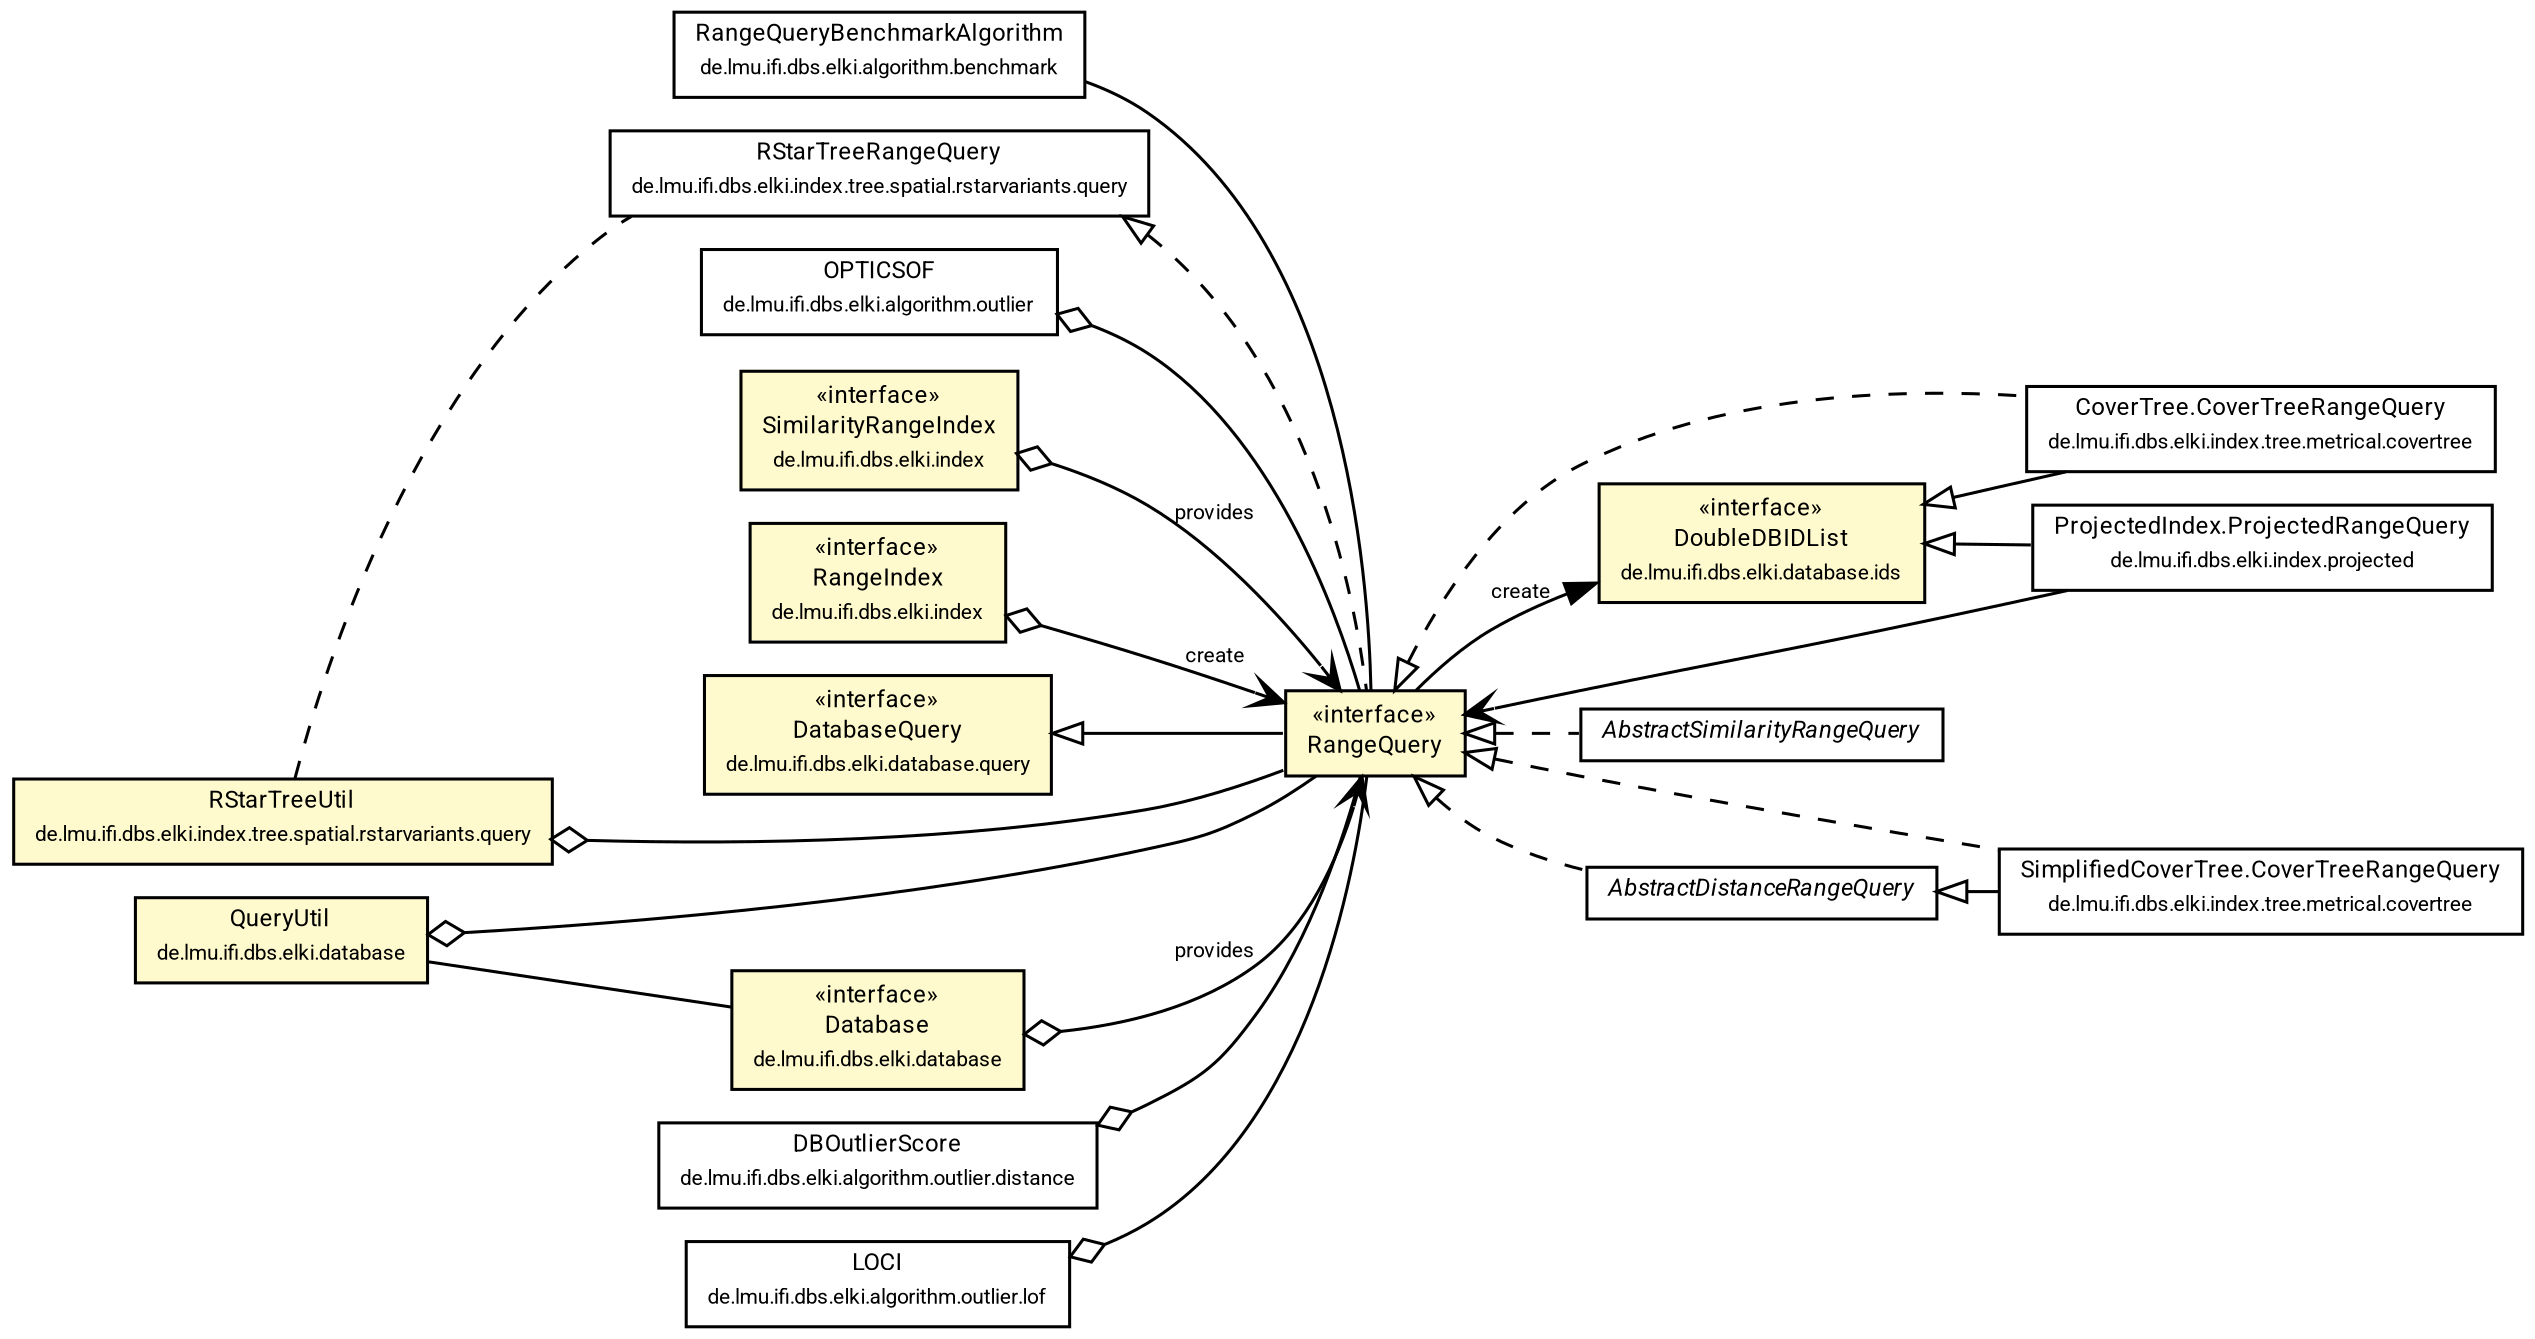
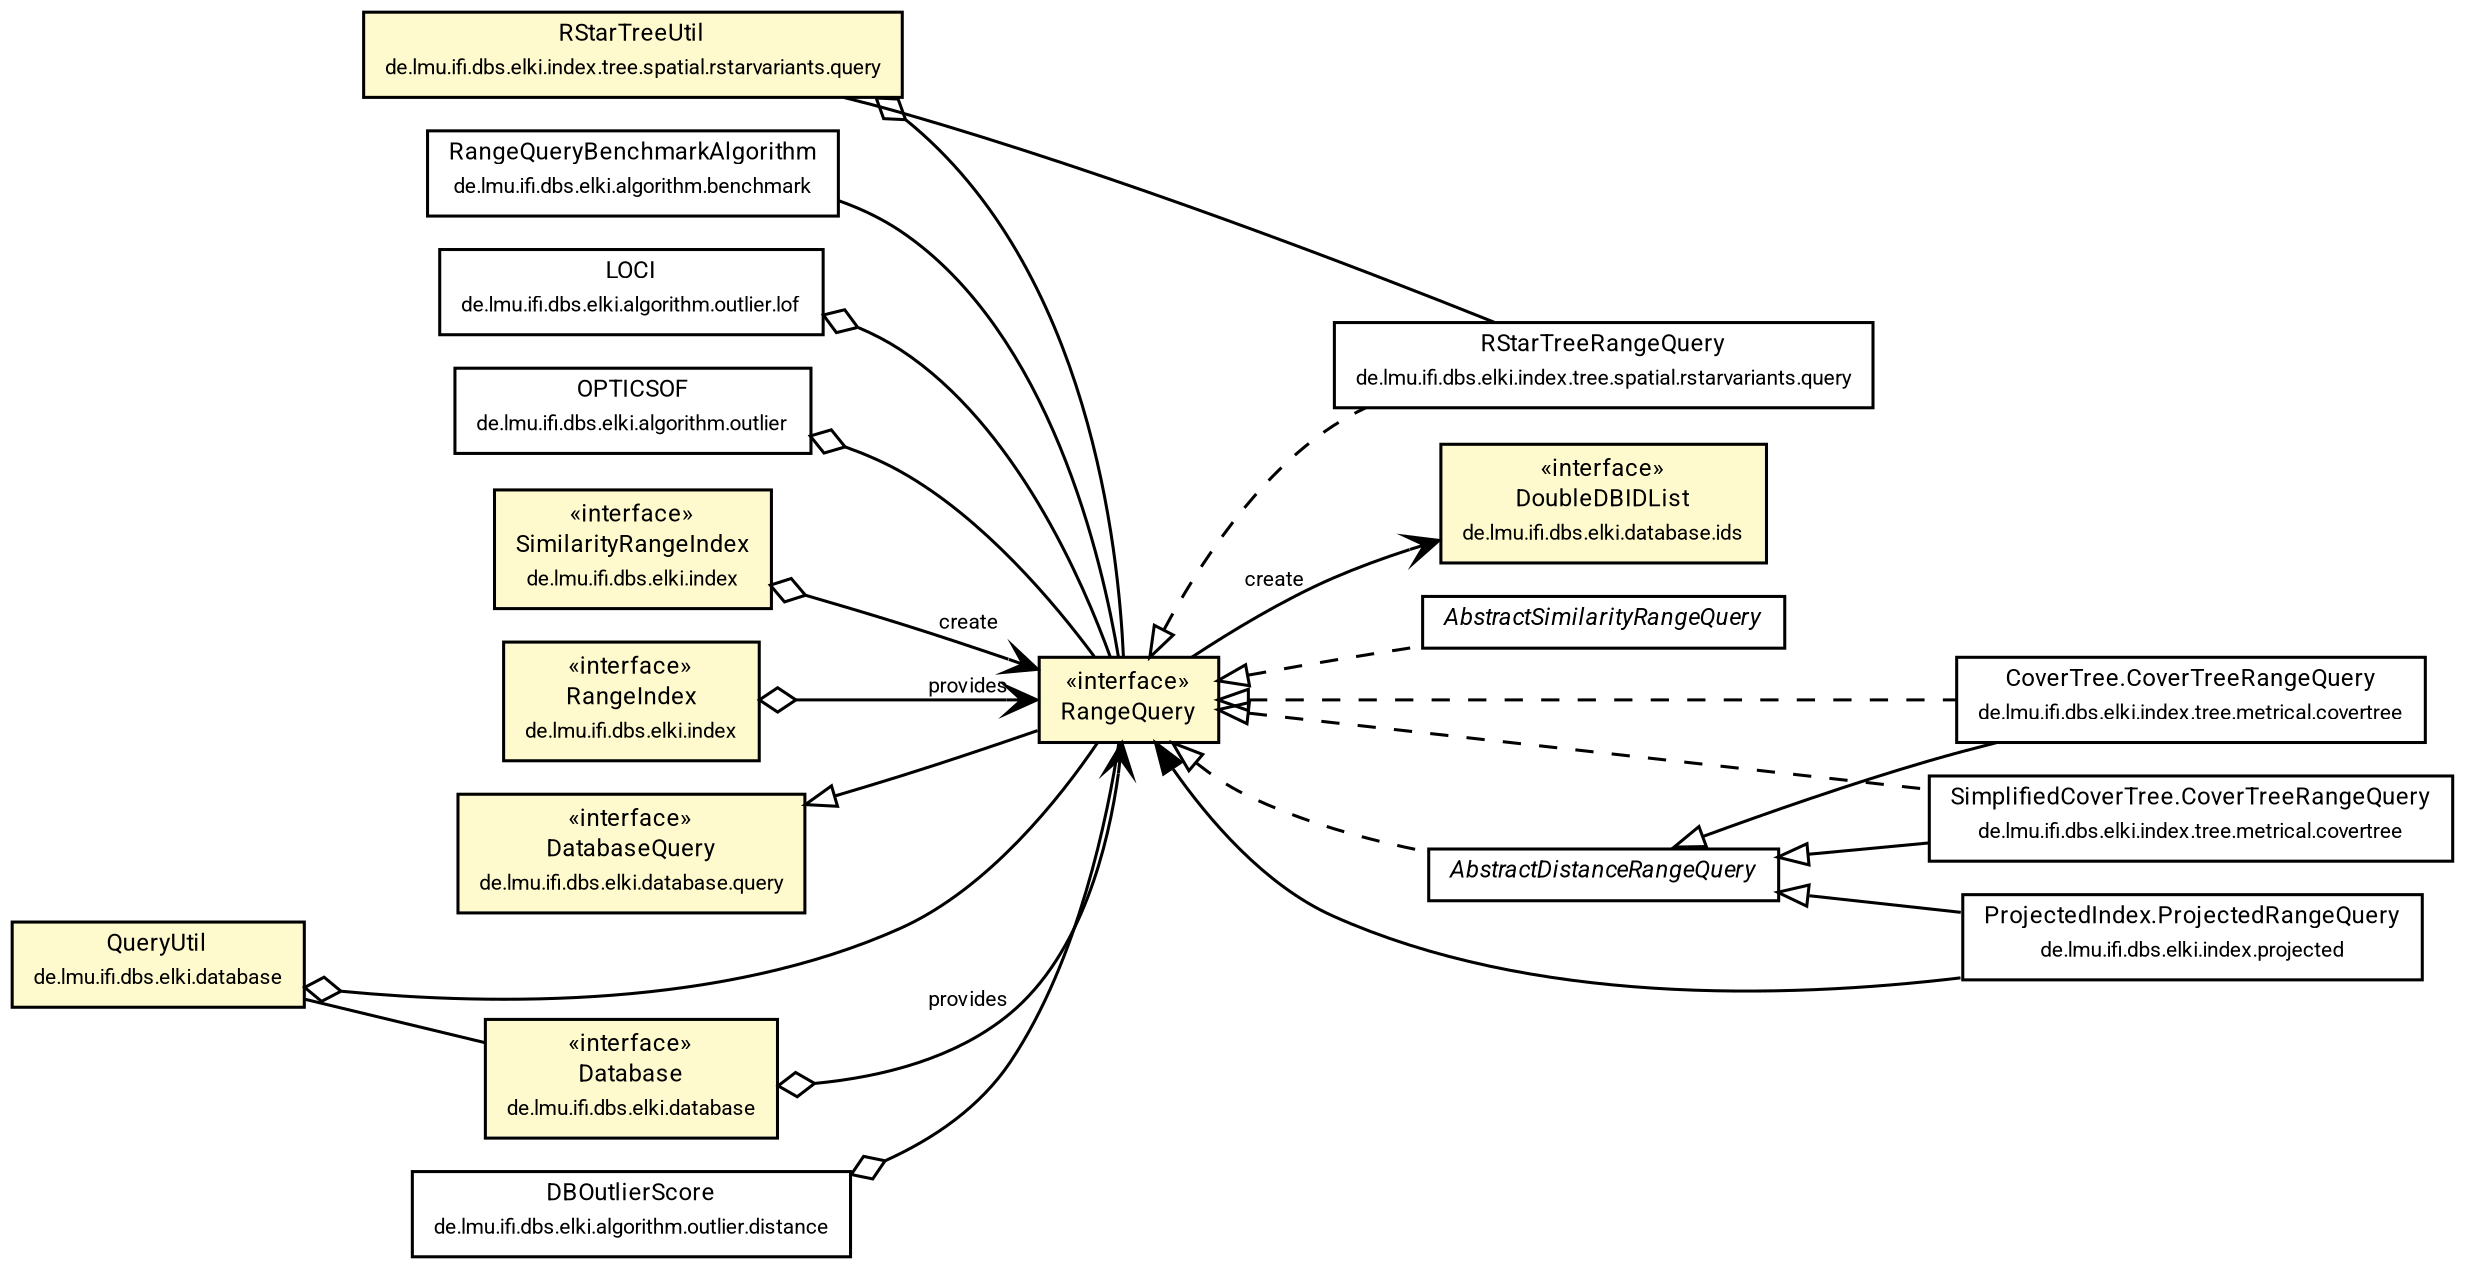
  digraph {
    nodesep=0.15
    rankdir=LR
    ranksep=0.25
    node [fontcolor=black fontname=Roboto fontsize=8 margin=0 shape=plaintext]
    edge [color=black fontname=Roboto fontsize=7 labelfontname=Roboto labelfontsize=7 weight=9 arrowtail=empty dir=back]
    n1 [height=0 label=<<table title="de.lmu.ifi.dbs.elki.algorithm.benchmark.RangeQueryBenchmarkAlgorithm" border="0" cellborder="1" cellspacing="0" cellpadding="2" href="../../../algorithm/benchmark/RangeQueryBenchmarkAlgorithm.html" target="_parent"> 		<tr><td><table border="0" cellspacing="0" cellpadding="1"> 		<tr><td align="center" balign="center"> <font face="Roboto">RangeQueryBenchmarkAlgorithm</font> </td></tr> 		<tr><td align="center" balign="center"> <font face="Roboto" point-size="7.0">de.lmu.ifi.dbs.elki.algorithm.benchmark</font> </td></tr> 		</table></td></tr> 		</table>> width=0]
    n2 [height=0 label=<<table title="de.lmu.ifi.dbs.elki.database.query.range.RangeQuery" border="0" cellborder="1" cellspacing="0" cellpadding="2" bgcolor="lemonChiffon" href="RangeQuery.html" target="_parent"> 		<tr><td><table border="0" cellspacing="0" cellpadding="1"> 		<tr><td align="center" balign="center"> &#171;interface&#187; </td></tr> 		<tr><td align="center" balign="center"> <font face="Roboto">RangeQuery</font> </td></tr> 		</table></td></tr> 		</table>> width=0]
    n3 [height=0 label=<<table title="de.lmu.ifi.dbs.elki.database.ids.DoubleDBIDList" border="0" cellborder="1" cellspacing="0" cellpadding="2" bgcolor="LemonChiffon" href="../../ids/DoubleDBIDList.html" target="_parent"> 		<tr><td><table border="0" cellspacing="0" cellpadding="1"> 		<tr><td align="center" balign="center"> &#171;interface&#187; </td></tr> 		<tr><td align="center" balign="center"> <font face="Roboto">DoubleDBIDList</font> </td></tr> 		<tr><td align="center" balign="center"> <font face="Roboto" point-size="7.0">de.lmu.ifi.dbs.elki.database.ids</font> </td></tr> 		</table></td></tr> 		</table>> width=0]
    n4 [height=0 label=<<table title="de.lmu.ifi.dbs.elki.database.query.range.AbstractSimilarityRangeQuery" border="0" cellborder="1" cellspacing="0" cellpadding="2" href="AbstractSimilarityRangeQuery.html" target="_parent"> 		<tr><td><table border="0" cellspacing="0" cellpadding="1"> 		<tr><td align="center" balign="center"> <font face="Roboto"><i>AbstractSimilarityRangeQuery</i></font> </td></tr> 		</table></td></tr> 		</table>> width=0]
    n5 [height=0 label=<<table title="de.lmu.ifi.dbs.elki.database.query.range.AbstractDistanceRangeQuery" border="0" cellborder="1" cellspacing="0" cellpadding="2" href="AbstractDistanceRangeQuery.html" target="_parent"> 		<tr><td><table border="0" cellspacing="0" cellpadding="1"> 		<tr><td align="center" balign="center"> <font face="Roboto"><i>AbstractDistanceRangeQuery</i></font> </td></tr> 		</table></td></tr> 		</table>> width=0]
    n6 [height=0 label=<<table title="de.lmu.ifi.dbs.elki.index.tree.spatial.rstarvariants.query.RStarTreeRangeQuery" border="0" cellborder="1" cellspacing="0" cellpadding="2" href="../../../index/tree/spatial/rstarvariants/query/RStarTreeRangeQuery.html" target="_parent"> 		<tr><td><table border="0" cellspacing="0" cellpadding="1"> 		<tr><td align="center" balign="center"> <font face="Roboto">RStarTreeRangeQuery</font> </td></tr> 		<tr><td align="center" balign="center"> <font face="Roboto" point-size="7.0">de.lmu.ifi.dbs.elki.index.tree.spatial.rstarvariants.query</font> </td></tr> 		</table></td></tr> 		</table>> width=0]
    n7 [height=0 label=<<table title="de.lmu.ifi.dbs.elki.index.tree.metrical.covertree.CoverTree.CoverTreeRangeQuery" border="0" cellborder="1" cellspacing="0" cellpadding="2" href="../../../index/tree/metrical/covertree/CoverTree.CoverTreeRangeQuery.html" target="_parent"> 		<tr><td><table border="0" cellspacing="0" cellpadding="1"> 		<tr><td align="center" balign="center"> <font face="Roboto">CoverTree.CoverTreeRangeQuery</font> </td></tr> 		<tr><td align="center" balign="center"> <font face="Roboto" point-size="7.0">de.lmu.ifi.dbs.elki.index.tree.metrical.covertree</font> </td></tr> 		</table></td></tr> 		</table>> width=0]
    n8 [height=0 label=<<table title="de.lmu.ifi.dbs.elki.index.tree.metrical.covertree.SimplifiedCoverTree.CoverTreeRangeQuery" border="0" cellborder="1" cellspacing="0" cellpadding="2" href="../../../index/tree/metrical/covertree/SimplifiedCoverTree.CoverTreeRangeQuery.html" target="_parent"> 		<tr><td><table border="0" cellspacing="0" cellpadding="1"> 		<tr><td align="center" balign="center"> <font face="Roboto">SimplifiedCoverTree.CoverTreeRangeQuery</font> </td></tr> 		<tr><td align="center" balign="center"> <font face="Roboto" point-size="7.0">de.lmu.ifi.dbs.elki.index.tree.metrical.covertree</font> </td></tr> 		</table></td></tr> 		</table>> width=0]
    n9 [height=0 label=<<table title="de.lmu.ifi.dbs.elki.algorithm.outlier.OPTICSOF" border="0" cellborder="1" cellspacing="0" cellpadding="2" href="../../../algorithm/outlier/OPTICSOF.html" target="_parent"> 		<tr><td><table border="0" cellspacing="0" cellpadding="1"> 		<tr><td align="center" balign="center"> <font face="Roboto">OPTICSOF</font> </td></tr> 		<tr><td align="center" balign="center"> <font face="Roboto" point-size="7.0">de.lmu.ifi.dbs.elki.algorithm.outlier</font> </td></tr> 		</table></td></tr> 		</table>> width=0]
    n10 [height=0 label=<<table title="de.lmu.ifi.dbs.elki.index.SimilarityRangeIndex" border="0" cellborder="1" cellspacing="0" cellpadding="2" bgcolor="LemonChiffon" href="../../../index/SimilarityRangeIndex.html" target="_parent"> 		<tr><td><table border="0" cellspacing="0" cellpadding="1"> 		<tr><td align="center" balign="center"> &#171;interface&#187; </td></tr> 		<tr><td align="center" balign="center"> <font face="Roboto">SimilarityRangeIndex</font> </td></tr> 		<tr><td align="center" balign="center"> <font face="Roboto" point-size="7.0">de.lmu.ifi.dbs.elki.index</font> </td></tr> 		</table></td></tr> 		</table>> width=0]
    n11 [height=0 label=<<table title="de.lmu.ifi.dbs.elki.index.RangeIndex" border="0" cellborder="1" cellspacing="0" cellpadding="2" bgcolor="LemonChiffon" href="../../../index/RangeIndex.html" target="_parent"> 		<tr><td><table border="0" cellspacing="0" cellpadding="1"> 		<tr><td align="center" balign="center"> &#171;interface&#187; </td></tr> 		<tr><td align="center" balign="center"> <font face="Roboto">RangeIndex</font> </td></tr> 		<tr><td align="center" balign="center"> <font face="Roboto" point-size="7.0">de.lmu.ifi.dbs.elki.index</font> </td></tr> 		</table></td></tr> 		</table>> width=0]
    n12 [height=0 label=<<table title="de.lmu.ifi.dbs.elki.database.query.DatabaseQuery" border="0" cellborder="1" cellspacing="0" cellpadding="2" bgcolor="LemonChiffon" href="../DatabaseQuery.html" target="_parent"> 		<tr><td><table border="0" cellspacing="0" cellpadding="1"> 		<tr><td align="center" balign="center"> &#171;interface&#187; </td></tr> 		<tr><td align="center" balign="center"> <font face="Roboto">DatabaseQuery</font> </td></tr> 		<tr><td align="center" balign="center"> <font face="Roboto" point-size="7.0">de.lmu.ifi.dbs.elki.database.query</font> </td></tr> 		</table></td></tr> 		</table>> width=0]
    n13 [height=0 label=<<table title="de.lmu.ifi.dbs.elki.index.projected.ProjectedIndex.ProjectedRangeQuery" border="0" cellborder="1" cellspacing="0" cellpadding="2" href="../../../index/projected/ProjectedIndex.ProjectedRangeQuery.html" target="_parent"> 		<tr><td><table border="0" cellspacing="0" cellpadding="1"> 		<tr><td align="center" balign="center"> <font face="Roboto">ProjectedIndex.ProjectedRangeQuery</font> </td></tr> 		<tr><td align="center" balign="center"> <font face="Roboto" point-size="7.0">de.lmu.ifi.dbs.elki.index.projected</font> </td></tr> 		</table></td></tr> 		</table>> width=0]
    n14 [height=0 label=<<table title="de.lmu.ifi.dbs.elki.database.Database" border="0" cellborder="1" cellspacing="0" cellpadding="2" bgcolor="LemonChiffon" href="../../Database.html" target="_parent"> 		<tr><td><table border="0" cellspacing="0" cellpadding="1"> 		<tr><td align="center" balign="center"> &#171;interface&#187; </td></tr> 		<tr><td align="center" balign="center"> <font face="Roboto">Database</font> </td></tr> 		<tr><td align="center" balign="center"> <font face="Roboto" point-size="7.0">de.lmu.ifi.dbs.elki.database</font> </td></tr> 		</table></td></tr> 		</table>> width=0]
    n15 [height=0 label=<<table title="de.lmu.ifi.dbs.elki.database.QueryUtil" border="0" cellborder="1" cellspacing="0" cellpadding="2" bgcolor="LemonChiffon" href="../../QueryUtil.html" target="_parent"> 		<tr><td><table border="0" cellspacing="0" cellpadding="1"> 		<tr><td align="center" balign="center"> <font face="Roboto">QueryUtil</font> </td></tr> 		<tr><td align="center" balign="center"> <font face="Roboto" point-size="7.0">de.lmu.ifi.dbs.elki.database</font> </td></tr> 		</table></td></tr> 		</table>> width=0]
    n16 [height=0 label=<<table title="de.lmu.ifi.dbs.elki.index.tree.spatial.rstarvariants.query.RStarTreeUtil" border="0" cellborder="1" cellspacing="0" cellpadding="2" bgcolor="LemonChiffon" href="../../../index/tree/spatial/rstarvariants/query/RStarTreeUtil.html" target="_parent"> 		<tr><td><table border="0" cellspacing="0" cellpadding="1"> 		<tr><td align="center" balign="center"> <font face="Roboto">RStarTreeUtil</font> </td></tr> 		<tr><td align="center" balign="center"> <font face="Roboto" point-size="7.0">de.lmu.ifi.dbs.elki.index.tree.spatial.rstarvariants.query</font> </td></tr> 		</table></td></tr> 		</table>> width=0]
    n17 [height=0 label=<<table title="de.lmu.ifi.dbs.elki.algorithm.outlier.distance.DBOutlierScore" border="0" cellborder="1" cellspacing="0" cellpadding="2" href="../../../algorithm/outlier/distance/DBOutlierScore.html" target="_parent"> 		<tr><td><table border="0" cellspacing="0" cellpadding="1"> 		<tr><td align="center" balign="center"> <font face="Roboto">DBOutlierScore</font> </td></tr> 		<tr><td align="center" balign="center"> <font face="Roboto" point-size="7.0">de.lmu.ifi.dbs.elki.algorithm.outlier.distance</font> </td></tr> 		</table></td></tr> 		</table>> width=0]
    n18 [height=0 label=<<table title="de.lmu.ifi.dbs.elki.algorithm.outlier.lof.LOCI" border="0" cellborder="1" cellspacing="0" cellpadding="2" href="../../../algorithm/outlier/lof/LOCI.html" target="_parent"> 		<tr><td><table border="0" cellspacing="0" cellpadding="1"> 		<tr><td align="center" balign="center"> <font face="Roboto">LOCI</font> </td></tr> 		<tr><td align="center" balign="center"> <font face="Roboto" point-size="7.0">de.lmu.ifi.dbs.elki.algorithm.outlier.lof</font> </td></tr> 		</table></td></tr> 		</table>> width=0]
    n1 -> n2 [arrowhead=none weight=2 arrowtail="" dir=""]
-   n2 -> n3 [arrowhead=normal label=create weight=1 arrowtail="" dir=""]
+   n2 -> n3 [arrowhead=open label=create weight=1 arrowtail="" dir=""]
    n2 -> n4 [style=dashed]
    n2 -> n5 [style=dashed]
-   n6 -> n2 [style=dashed]
+   n2 -> n6 [style=dashed]
    n2 -> n7 [style=dashed]
    n2 -> n8 [style=dashed]
-   n3 -> n7 [weight=10]
+   n5 -> n7 [weight=10]
    n5 -> n8 [weight=10]
-   n3 -> n13 [weight=10]
+   n5 -> n13 [weight=10]
    n9 -> n2 [arrowhead=none arrowtail=ediamond weight=4]
-   n10 -> n2 [arrowhead=open arrowtail=ediamond dir=both label=provides weight=3]
-   n11 -> n2 [arrowhead=open arrowtail=ediamond dir=both label=create weight=3]
+   n10 -> n2 [arrowhead=open arrowtail=ediamond dir=both label=create weight=3]
+   n11 -> n2 [arrowhead=open arrowtail=ediamond dir=both label=provides weight=3]
    n12 -> n2 [style=solid]
-   n13 -> n2 [arrowhead=open weight=1 arrowtail="" dir=""]
+   n13 -> n2 [arrowhead=normal weight=1 arrowtail="" dir=""]
    n14 -> n2 [arrowhead=open arrowtail=ediamond dir=both label=provides weight=3]
    n15 -> n2 [arrowhead=none arrowtail=ediamond weight=4]
    n15 -> n14 [arrowhead=none weight=2 arrowtail="" dir=""]
    n16 -> n2 [arrowhead=none arrowtail=ediamond weight=4]
-   n16 -> n6 [arrowhead=none weight=2 style=dashed arrowtail="" dir=""]
+   n16 -> n6 [arrowhead=none weight=2 arrowtail="" dir=""]
    n17 -> n2 [arrowhead=none arrowtail=ediamond weight=4]
    n18 -> n2 [arrowhead=none arrowtail=ediamond weight=4]
  }
